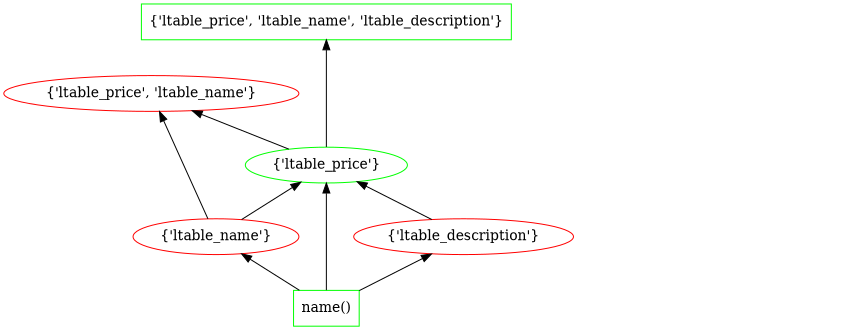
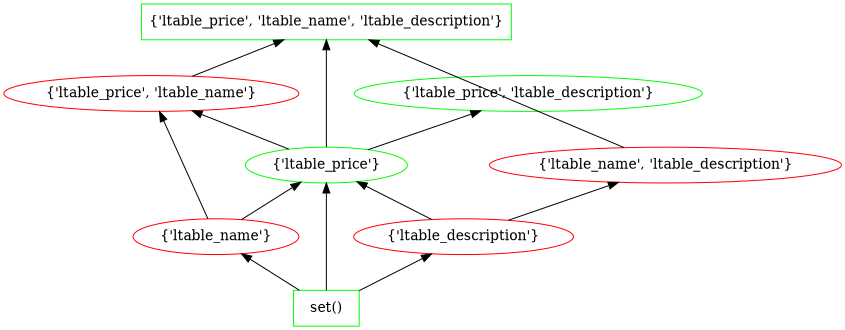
  digraph {
    rankdir=BT
    splines=line
    node [color=green]
    "{'ltable_price', 'ltable_name', 'ltable_description'}" [shape=box]
-   "set()" [shape=box label="name()"]
+   "set()" [shape=box]
    "{'ltable_name'}" [color=red]
    "{'ltable_description'}" [color=red]
    "{'ltable_price'}"
    "{'ltable_price', 'ltable_name'}" [color=red]
+   "{'ltable_name', 'ltable_description'}" [color=red]
+   "{'ltable_price', 'ltable_description'}"
    "set()" -> "{'ltable_name'}"
    "set()" -> "{'ltable_description'}"
    "set()" -> "{'ltable_price'}"
    "{'ltable_name'}" -> "{'ltable_price'}"
    "{'ltable_name'}" -> "{'ltable_price', 'ltable_name'}"
    "{'ltable_description'}" -> "{'ltable_price'}"
+   "{'ltable_description'}" -> "{'ltable_name', 'ltable_description'}"
    "{'ltable_price'}" -> "{'ltable_price', 'ltable_name', 'ltable_description'}"
    "{'ltable_price'}" -> "{'ltable_price', 'ltable_name'}"
+   "{'ltable_price'}" -> "{'ltable_price', 'ltable_description'}"
+   "{'ltable_price', 'ltable_name'}" -> "{'ltable_price', 'ltable_name', 'ltable_description'}"
+   "{'ltable_name', 'ltable_description'}" -> "{'ltable_price', 'ltable_name', 'ltable_description'}"
  }
